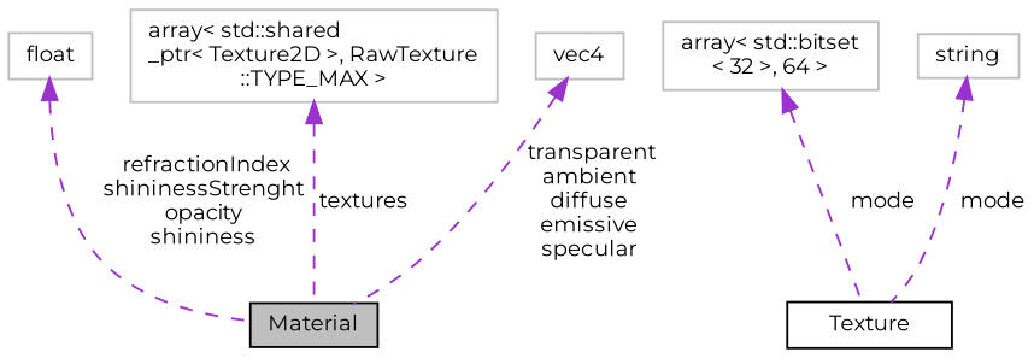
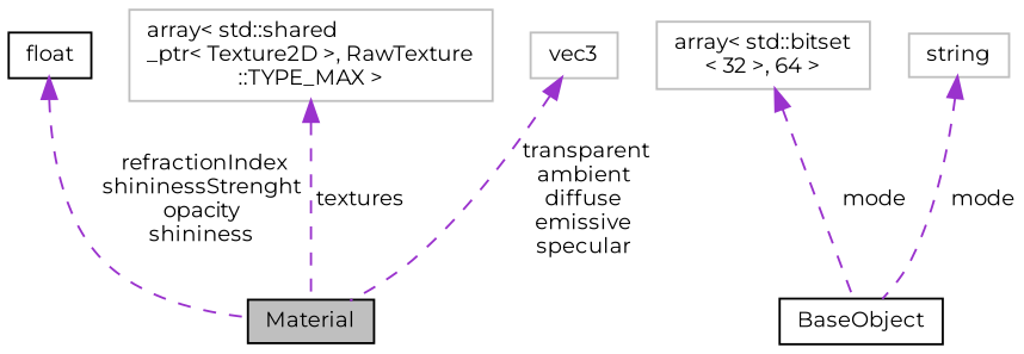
  digraph {
    fontname=Montserrat
    node [color=grey75 fillcolor=white fontname=Montserrat fontsize=10 shape=record style=filled]
    edge [color=darkorchid3 dir=back fontname=Montserrat fontsize=10 labelfontname=Helvetica labelfontsize=10 style=dashed]
    n1 [color=black fillcolor=grey75 fontcolor=black height=0.2 label=Material width=0.4]
-   n2 [color=black height=0.2 label=Texture width=0.4]
+   n2 [color=black height=0.2 label=BaseObject width=0.4]
    n3 [height=0.2 label="array\< std::bitset\l\< 32 \>, 64 \>" width=0.4]
    n4 [height=0.2 label=string width=0.4]
-   n5 [height=0.2 label=float width=0.4]
+   n5 [color=black height=0.2 label=float width=0.4]
    n6 [height=0.2 label="array\< std::shared\l_ptr\< Texture2D \>, RawTexture\l::TYPE_MAX \>" width=0.4]
-   n7 [height=0.2 label=vec4 width=0.4]
+   n7 [height=0.2 label=vec3 width=0.4]
    n3 -> n2 [label=" mode"]
    n4 -> n2 [label=" mode"]
    n5 -> n1 [label=" refractionIndex\nshininessStrenght\nopacity\nshininess"]
    n6 -> n1 [label=" textures"]
    n7 -> n1 [label=" transparent\nambient\ndiffuse\nemissive\nspecular"]
  }
